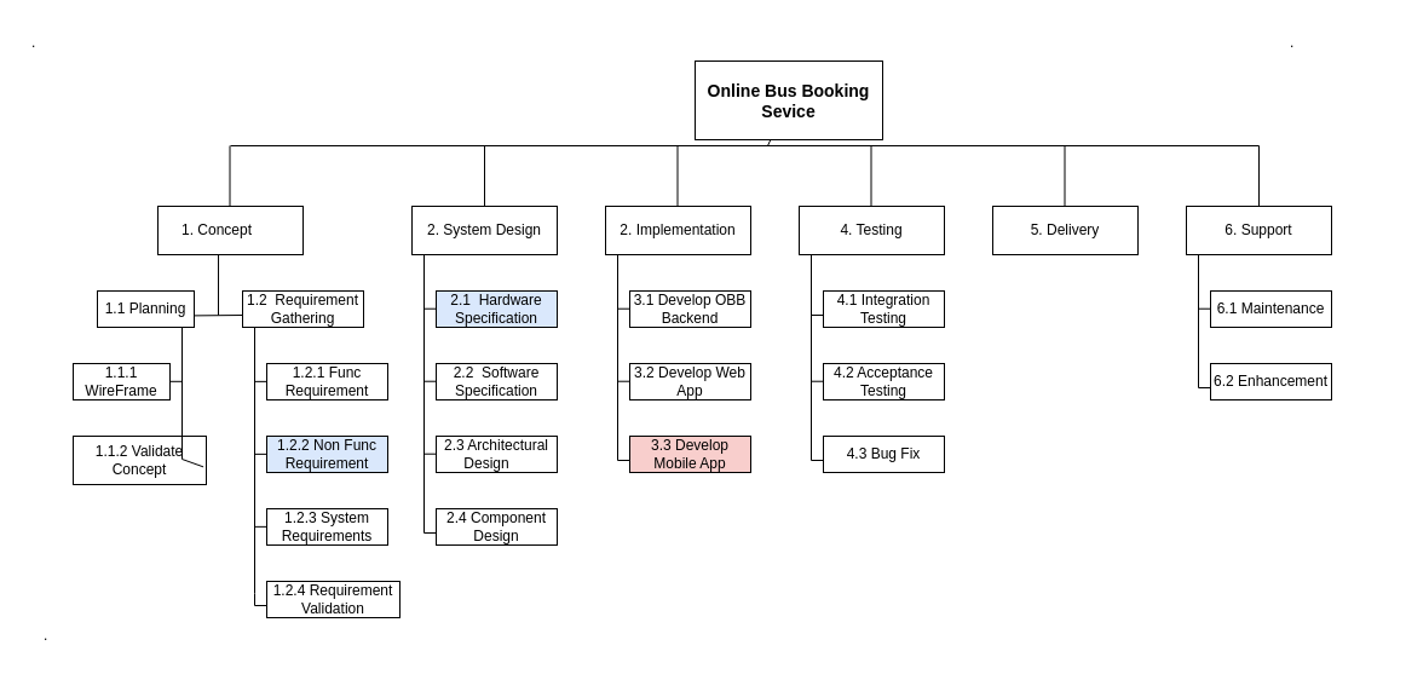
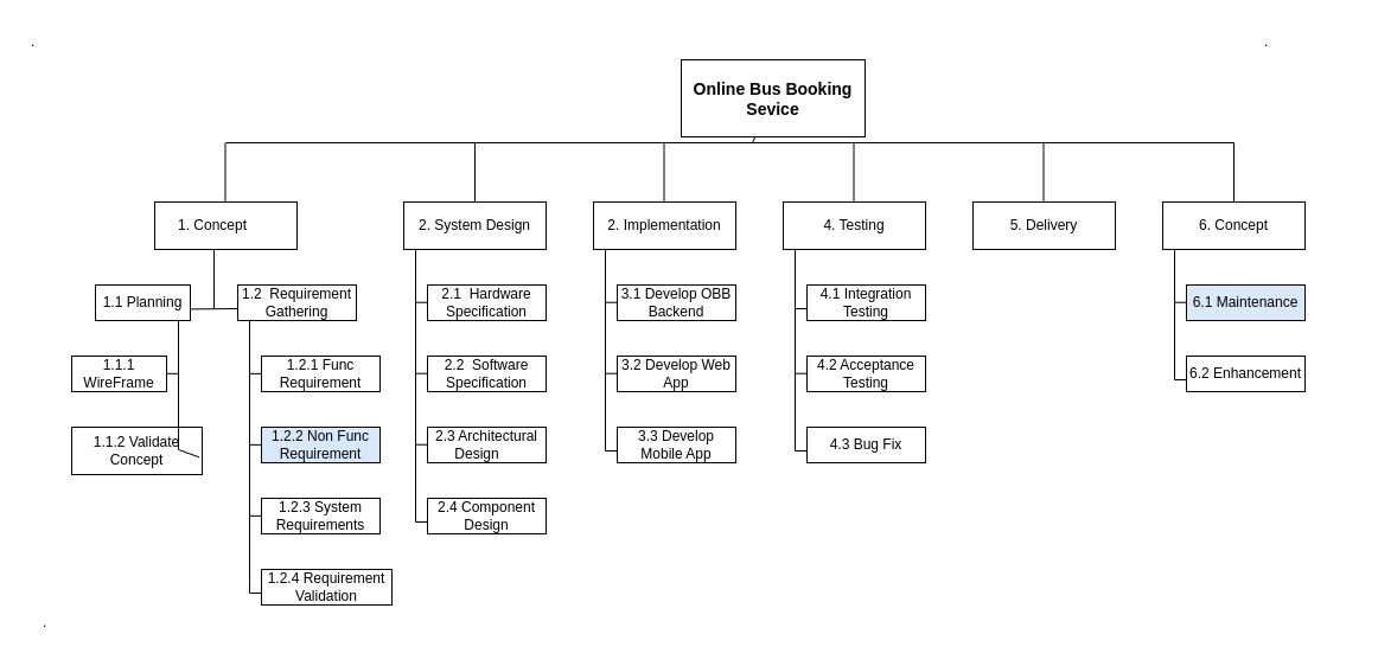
  <mxCell id="0" />
  <mxCell id="1" parent="0" />
  <mxCell id="2" value="&lt;font style=&quot;font-size: 14px;&quot;&gt;&lt;b&gt;Online Bus Booking Sevice&lt;/b&gt;&lt;/font&gt;" style="rounded=0;whiteSpace=wrap;html=1;" vertex="1" parent="1"><mxGeometry x="574" y="50" width="155" height="65" as="geometry" /></mxCell>
  <mxCell id="3" value="2. Implementation" style="rounded=0;whiteSpace=wrap;html=1;" vertex="1" parent="1"><mxGeometry x="500" y="170" width="120" height="40" as="geometry" /></mxCell>
  <mxCell id="4" value="" style="endArrow=none;html=1;rounded=0;" edge="1" parent="1"><mxGeometry width="50" height="50" relative="1" as="geometry"><mxPoint x="190" y="120" as="sourcePoint" /><mxPoint x="1040" y="120" as="targetPoint" /></mxGeometry></mxCell>
  <mxCell id="5" value="" style="endArrow=none;html=1;rounded=0;" edge="1" parent="1" target="2"><mxGeometry width="50" height="50" relative="1" as="geometry"><mxPoint x="634" y="120" as="sourcePoint" /><mxPoint x="660" y="240" as="targetPoint" /></mxGeometry></mxCell>
  <mxCell id="6" value="1. Concept&lt;span style=&quot;white-space: pre;&quot;&gt;&#09;&lt;/span&gt;" style="rounded=0;whiteSpace=wrap;html=1;" vertex="1" parent="1"><mxGeometry x="130" y="170" width="120" height="40" as="geometry" /></mxCell>
  <mxCell id="7" value="2. System Design" style="rounded=0;whiteSpace=wrap;html=1;" vertex="1" parent="1"><mxGeometry x="340" y="170" width="120" height="40" as="geometry" /></mxCell>
  <mxCell id="8" value="4. Testing" style="rounded=0;whiteSpace=wrap;html=1;" vertex="1" parent="1"><mxGeometry x="660" y="170" width="120" height="40" as="geometry" /></mxCell>
  <mxCell id="9" value="5. Delivery" style="rounded=0;whiteSpace=wrap;html=1;" vertex="1" parent="1"><mxGeometry x="820" y="170" width="120" height="40" as="geometry" /></mxCell>
- <mxCell id="10" value="6. Support" style="rounded=0;whiteSpace=wrap;html=1;" vertex="1" parent="1"><mxGeometry x="980" y="170" width="120" height="40" as="geometry" /></mxCell>
+ <mxCell id="10" value="6. Concept" style="rounded=0;whiteSpace=wrap;html=1;" vertex="1" parent="1"><mxGeometry x="980" y="170" width="120" height="40" as="geometry" /></mxCell>
  <mxCell id="11" value="" style="endArrow=none;html=1;rounded=0;" edge="1" parent="1"><mxGeometry width="50" height="50" relative="1" as="geometry"><mxPoint x="189.5" y="170" as="sourcePoint" /><mxPoint x="189.5" y="120" as="targetPoint" /></mxGeometry></mxCell>
  <mxCell id="12" value="1.1 Planning" style="rounded=0;whiteSpace=wrap;html=1;" vertex="1" parent="1"><mxGeometry x="80" y="240" width="80" height="30" as="geometry" /></mxCell>
  <mxCell id="13" value="1.2&amp;nbsp; Requirement Gathering" style="rounded=0;whiteSpace=wrap;html=1;" vertex="1" parent="1"><mxGeometry x="200" y="240" width="100" height="30" as="geometry" /></mxCell>
  <mxCell id="14" value="1.1.1 WireFrame" style="rounded=0;whiteSpace=wrap;html=1;" vertex="1" parent="1"><mxGeometry x="60" y="300" width="80" height="30" as="geometry" /></mxCell>
  <mxCell id="15" value="1.1.2 Validate Concept" style="rounded=0;whiteSpace=wrap;html=1;" vertex="1" parent="1"><mxGeometry x="60" y="360" width="110" height="40" as="geometry" /></mxCell>
  <mxCell id="16" value="1.2.2 Non Func Requirement" style="rounded=0;whiteSpace=wrap;html=1;fillColor=#dae8fc;" vertex="1" parent="1"><mxGeometry y="360" width="100" height="30" as="geometry" x="220" /></mxCell>
  <mxCell id="17" value="1.2.1 Func Requirement" style="rounded=0;whiteSpace=wrap;html=1;" vertex="1" parent="1"><mxGeometry y="300" width="100" height="30" as="geometry" x="220" /></mxCell>
  <mxCell id="18" value="1.2.3 System Requirements" style="rounded=0;whiteSpace=wrap;html=1;" vertex="1" parent="1"><mxGeometry y="420" width="100" height="30" as="geometry" x="220" /></mxCell>
  <mxCell id="19" value="1.2.4 Requirement Validation" style="rounded=0;whiteSpace=wrap;html=1;" vertex="1" parent="1"><mxGeometry y="480" width="110" height="30" as="geometry" x="220" /></mxCell>
- <mxCell id="20" value="2.1&amp;nbsp; Hardware Specification" style="rounded=0;whiteSpace=wrap;html=1;fillColor=#dae8fc;" vertex="1" parent="1"><mxGeometry x="360" y="240" width="100" height="30" as="geometry" /></mxCell>
+ <mxCell id="20" value="2.1&amp;nbsp; Hardware Specification" style="rounded=0;whiteSpace=wrap;html=1;" vertex="1" parent="1"><mxGeometry x="360" y="240" width="100" height="30" as="geometry" /></mxCell>
  <mxCell id="21" value="2.3 Architectural Design&lt;span style=&quot;white-space: pre;&quot;&gt;&#09;&lt;/span&gt;" style="rounded=0;whiteSpace=wrap;html=1;" vertex="1" parent="1"><mxGeometry x="360" y="360" width="100" height="30" as="geometry" /></mxCell>
  <mxCell id="22" value="2.2&amp;nbsp; Software Specification" style="rounded=0;whiteSpace=wrap;html=1;" vertex="1" parent="1"><mxGeometry x="360" y="300" width="100" height="30" as="geometry" /></mxCell>
  <mxCell id="23" value="2.4 Component Design" style="rounded=0;whiteSpace=wrap;html=1;" vertex="1" parent="1"><mxGeometry x="360" y="420" width="100" height="30" as="geometry" /></mxCell>
  <mxCell id="24" value="3.1 Develop OBB Backend" style="rounded=0;whiteSpace=wrap;html=1;" vertex="1" parent="1"><mxGeometry x="520" y="240" width="100" height="30" as="geometry" /></mxCell>
- <mxCell id="25" value="3.3 Develop Mobile App" style="rounded=0;whiteSpace=wrap;html=1;fillColor=#f8cecc;" vertex="1" parent="1"><mxGeometry x="520" y="360" width="100" height="30" as="geometry" /></mxCell>
+ <mxCell id="25" value="3.3 Develop Mobile App" style="rounded=0;whiteSpace=wrap;html=1;" vertex="1" parent="1"><mxGeometry x="520" y="360" width="100" height="30" as="geometry" /></mxCell>
  <mxCell id="26" value="3.2 Develop Web App" style="rounded=0;whiteSpace=wrap;html=1;" vertex="1" parent="1"><mxGeometry x="520" y="300" width="100" height="30" as="geometry" /></mxCell>
  <mxCell id="27" value="4.1 Integration Testing" style="rounded=0;whiteSpace=wrap;html=1;" vertex="1" parent="1"><mxGeometry x="680" y="240" width="100" height="30" as="geometry" /></mxCell>
  <mxCell id="28" value="4.3 Bug Fix" style="rounded=0;whiteSpace=wrap;html=1;" vertex="1" parent="1"><mxGeometry x="680" y="360" width="100" height="30" as="geometry" /></mxCell>
  <mxCell id="29" value="4.2 Acceptance Testing" style="rounded=0;whiteSpace=wrap;html=1;" vertex="1" parent="1"><mxGeometry x="680" y="300" width="100" height="30" as="geometry" /></mxCell>
- <mxCell id="30" value="6.1 Maintenance" style="rounded=0;whiteSpace=wrap;html=1;" vertex="1" parent="1"><mxGeometry x="1000" y="240" width="100" height="30" as="geometry" /></mxCell>
+ <mxCell id="30" value="6.1 Maintenance" style="rounded=0;whiteSpace=wrap;html=1;fillColor=#dae8fc;" vertex="1" parent="1"><mxGeometry x="1000" y="240" width="100" height="30" as="geometry" /></mxCell>
  <mxCell id="31" value="6.2 Enhancement" style="rounded=0;whiteSpace=wrap;html=1;" vertex="1" parent="1"><mxGeometry x="1000" y="300" width="100" height="30" as="geometry" /></mxCell>
  <mxCell id="32" value="" style="endArrow=none;html=1;rounded=0;exitX=0.5;exitY=0;exitDx=0;exitDy=0;" edge="1" parent="1" source="10"><mxGeometry width="50" height="50" relative="1" as="geometry"><mxPoint x="990" y="170" as="sourcePoint" /><mxPoint x="1040" y="120" as="targetPoint" /></mxGeometry></mxCell>
  <mxCell id="33" value="" style="endArrow=none;html=1;rounded=0;exitX=0.5;exitY=0;exitDx=0;exitDy=0;" edge="1" parent="1" source="7"><mxGeometry width="50" height="50" relative="1" as="geometry"><mxPoint x="390" y="170" as="sourcePoint" /><mxPoint x="400" y="120" as="targetPoint" /></mxGeometry></mxCell>
  <mxCell id="34" value="" style="endArrow=none;html=1;rounded=0;exitX=0.5;exitY=0;exitDx=0;exitDy=0;" edge="1" parent="1"><mxGeometry width="50" height="50" relative="1" as="geometry"><mxPoint x="559.5" y="170" as="sourcePoint" /><mxPoint x="559.5" y="120" as="targetPoint" /></mxGeometry></mxCell>
  <mxCell id="35" value="" style="endArrow=none;html=1;rounded=0;exitX=0.5;exitY=0;exitDx=0;exitDy=0;" edge="1" parent="1"><mxGeometry width="50" height="50" relative="1" as="geometry"><mxPoint x="719.5" y="170" as="sourcePoint" /><mxPoint x="719.5" y="120" as="targetPoint" /></mxGeometry></mxCell>
  <mxCell id="36" value="" style="endArrow=none;html=1;rounded=0;exitX=0.5;exitY=0;exitDx=0;exitDy=0;" edge="1" parent="1"><mxGeometry width="50" height="50" relative="1" as="geometry"><mxPoint x="879.5" y="170" as="sourcePoint" /><mxPoint x="879.5" y="120" as="targetPoint" /></mxGeometry></mxCell>
  <mxCell id="37" value="" style="endArrow=none;html=1;rounded=0;entryX=0.417;entryY=1;entryDx=0;entryDy=0;entryPerimeter=0;" edge="1" parent="1" target="6"><mxGeometry width="50" height="50" relative="1" as="geometry"><mxPoint x="180" y="260" as="sourcePoint" /><mxPoint x="190" y="230" as="targetPoint" /></mxGeometry></mxCell>
  <mxCell id="38" value="" style="endArrow=none;html=1;rounded=0;exitX=0.997;exitY=0.68;exitDx=0;exitDy=0;exitPerimeter=0;" edge="1" parent="1" source="12"><mxGeometry width="50" height="50" relative="1" as="geometry"><mxPoint x="150" y="310" as="sourcePoint" /><mxPoint x="200" y="260" as="targetPoint" /></mxGeometry></mxCell>
  <mxCell id="39" value="" style="endArrow=none;html=1;rounded=0;exitX=0.978;exitY=0.634;exitDx=0;exitDy=0;exitPerimeter=0;" edge="1" parent="1" source="15"><mxGeometry width="50" height="50" relative="1" as="geometry"><mxPoint x="150" y="380" as="sourcePoint" /><mxPoint x="150" y="270" as="targetPoint" /><Array as="points"><mxPoint x="150" y="379" /></Array></mxGeometry></mxCell>
  <mxCell id="40" value="" style="endArrow=none;html=1;rounded=0;" edge="1" parent="1"><mxGeometry width="50" height="50" relative="1" as="geometry"><mxPoint x="140" y="314.8" as="sourcePoint" /><mxPoint x="150" y="314.8" as="targetPoint" /><Array as="points"><mxPoint x="150" y="314.8" /></Array></mxGeometry></mxCell>
  <mxCell id="41" value="" style="endArrow=none;html=1;rounded=0;" edge="1" parent="1"><mxGeometry width="50" height="50" relative="1" as="geometry"><mxPoint x="210" y="490" as="sourcePoint" /><mxPoint x="210" y="270" as="targetPoint" /></mxGeometry></mxCell>
  <mxCell id="42" value="" style="endArrow=none;html=1;rounded=0;" edge="1" parent="1"><mxGeometry width="50" height="50" relative="1" as="geometry"><mxPoint x="210" y="314.86" as="sourcePoint" /><mxPoint y="314.86" as="targetPoint" x="220" /><Array as="points"><mxPoint y="314.86" x="220" /></Array></mxGeometry></mxCell>
  <mxCell id="43" value="" style="endArrow=none;html=1;rounded=0;" edge="1" parent="1"><mxGeometry width="50" height="50" relative="1" as="geometry"><mxPoint x="210" y="490" as="sourcePoint" /><mxPoint y="494.86" as="targetPoint" x="220" /><Array as="points"><mxPoint x="210" y="500" /><mxPoint y="500" x="220" /></Array></mxGeometry></mxCell>
  <mxCell id="44" value="" style="endArrow=none;html=1;rounded=0;" edge="1" parent="1"><mxGeometry width="50" height="50" relative="1" as="geometry"><mxPoint x="210" y="434.86" as="sourcePoint" /><mxPoint y="434.86" as="targetPoint" x="220" /><Array as="points"><mxPoint y="434.86" x="220" /></Array></mxGeometry></mxCell>
  <mxCell id="45" value="" style="endArrow=none;html=1;rounded=0;" edge="1" parent="1"><mxGeometry width="50" height="50" relative="1" as="geometry"><mxPoint x="210" y="374.86" as="sourcePoint" /><mxPoint y="374.86" as="targetPoint" x="220" /><Array as="points"><mxPoint y="374.86" x="220" /></Array></mxGeometry></mxCell>
  <mxCell id="46" value="" style="endArrow=none;html=1;rounded=0;" edge="1" parent="1"><mxGeometry width="50" height="50" relative="1" as="geometry"><mxPoint x="350" y="440" as="sourcePoint" /><mxPoint x="350" y="210" as="targetPoint" /></mxGeometry></mxCell>
  <mxCell id="47" value="" style="endArrow=none;html=1;rounded=0;" edge="1" parent="1"><mxGeometry width="50" height="50" relative="1" as="geometry"><mxPoint x="350" y="314.71" as="sourcePoint" /><mxPoint x="360" y="314.71" as="targetPoint" /><Array as="points"><mxPoint x="360" y="314.71" /></Array></mxGeometry></mxCell>
  <mxCell id="48" value="" style="endArrow=none;html=1;rounded=0;" edge="1" parent="1"><mxGeometry width="50" height="50" relative="1" as="geometry"><mxPoint x="350" y="374.71" as="sourcePoint" /><mxPoint x="360" y="374.71" as="targetPoint" /><Array as="points"><mxPoint x="360" y="374.71" /></Array></mxGeometry></mxCell>
  <mxCell id="49" value="" style="endArrow=none;html=1;rounded=0;" edge="1" parent="1"><mxGeometry width="50" height="50" relative="1" as="geometry"><mxPoint x="350" y="440" as="sourcePoint" /><mxPoint x="360" y="440" as="targetPoint" /><Array as="points"><mxPoint x="360" y="440" /></Array></mxGeometry></mxCell>
  <mxCell id="50" value="" style="endArrow=none;html=1;rounded=0;" edge="1" parent="1"><mxGeometry width="50" height="50" relative="1" as="geometry"><mxPoint x="350" y="254.71" as="sourcePoint" /><mxPoint x="360" y="254.71" as="targetPoint" /><Array as="points"><mxPoint x="360" y="254.71" /></Array></mxGeometry></mxCell>
  <mxCell id="51" value="" style="endArrow=none;html=1;rounded=0;" edge="1" parent="1"><mxGeometry width="50" height="50" relative="1" as="geometry"><mxPoint x="510" y="380" as="sourcePoint" /><mxPoint x="510" y="210" as="targetPoint" /></mxGeometry></mxCell>
  <mxCell id="52" value="" style="endArrow=none;html=1;rounded=0;" edge="1" parent="1"><mxGeometry width="50" height="50" relative="1" as="geometry"><mxPoint x="510" y="254.71" as="sourcePoint" /><mxPoint x="520" y="254.71" as="targetPoint" /><Array as="points"><mxPoint x="520" y="254.71" /></Array></mxGeometry></mxCell>
  <mxCell id="53" value="" style="endArrow=none;html=1;rounded=0;" edge="1" parent="1"><mxGeometry width="50" height="50" relative="1" as="geometry"><mxPoint x="510" y="314.71" as="sourcePoint" /><mxPoint x="520" y="314.71" as="targetPoint" /><Array as="points"><mxPoint x="520" y="314.71" /></Array></mxGeometry></mxCell>
  <mxCell id="54" value="" style="endArrow=none;html=1;rounded=0;" edge="1" parent="1"><mxGeometry width="50" height="50" relative="1" as="geometry"><mxPoint x="510" y="380" as="sourcePoint" /><mxPoint x="520" y="380" as="targetPoint" /><Array as="points"><mxPoint x="520" y="380" /></Array></mxGeometry></mxCell>
  <mxCell id="55" value="" style="endArrow=none;html=1;rounded=0;" edge="1" parent="1"><mxGeometry width="50" height="50" relative="1" as="geometry"><mxPoint x="670" y="380" as="sourcePoint" /><mxPoint x="670" y="210" as="targetPoint" /></mxGeometry></mxCell>
  <mxCell id="56" value="" style="endArrow=none;html=1;rounded=0;" edge="1" parent="1"><mxGeometry width="50" height="50" relative="1" as="geometry"><mxPoint x="670" y="260" as="sourcePoint" /><mxPoint x="680" y="260" as="targetPoint" /><Array as="points"><mxPoint x="680" y="260" /></Array></mxGeometry></mxCell>
  <mxCell id="57" value="" style="endArrow=none;html=1;rounded=0;" edge="1" parent="1"><mxGeometry width="50" height="50" relative="1" as="geometry"><mxPoint x="670" y="314.71" as="sourcePoint" /><mxPoint x="680" y="314.71" as="targetPoint" /><Array as="points"><mxPoint x="680" y="314.71" /></Array></mxGeometry></mxCell>
  <mxCell id="58" value="" style="endArrow=none;html=1;rounded=0;" edge="1" parent="1"><mxGeometry width="50" height="50" relative="1" as="geometry"><mxPoint x="670" y="380" as="sourcePoint" /><mxPoint x="680" y="380" as="targetPoint" /><Array as="points"><mxPoint x="680" y="380" /></Array></mxGeometry></mxCell>
  <mxCell id="59" value="" style="endArrow=none;html=1;rounded=0;" edge="1" parent="1"><mxGeometry width="50" height="50" relative="1" as="geometry"><mxPoint x="990" y="320" as="sourcePoint" /><mxPoint x="990" y="210" as="targetPoint" /></mxGeometry></mxCell>
  <mxCell id="60" value="" style="endArrow=none;html=1;rounded=0;" edge="1" parent="1"><mxGeometry width="50" height="50" relative="1" as="geometry"><mxPoint x="680" y="270" as="sourcePoint" /><mxPoint x="690" y="270" as="targetPoint" /><Array as="points"><mxPoint x="690" y="270" /></Array></mxGeometry></mxCell>
  <mxCell id="61" value="" style="endArrow=none;html=1;rounded=0;" edge="1" parent="1"><mxGeometry width="50" height="50" relative="1" as="geometry"><mxPoint x="990" y="254.71" as="sourcePoint" /><mxPoint x="1000" y="254.71" as="targetPoint" /><Array as="points"><mxPoint x="1000" y="254.71" /></Array></mxGeometry></mxCell>
  <mxCell id="62" value="" style="endArrow=none;html=1;rounded=0;" edge="1" parent="1"><mxGeometry width="50" height="50" relative="1" as="geometry"><mxPoint x="990" y="320" as="sourcePoint" /><mxPoint x="1000" y="320" as="targetPoint" /><Array as="points"><mxPoint x="1000" y="320" /></Array></mxGeometry></mxCell>
  <mxCell id="63" value="." style="text;strokeColor=none;fillColor=none;align=left;verticalAlign=middle;spacingLeft=4;spacingRight=4;overflow=hidden;points=[[0,0.5],[1,0.5]];portConstraint=eastwest;rotatable=0;whiteSpace=wrap;html=1;" vertex="1" parent="1"><mxGeometry x="30" y="510" width="80" height="30" as="geometry" /></mxCell>
  <mxCell id="64" value="." style="text;strokeColor=none;fillColor=none;align=left;verticalAlign=middle;spacingLeft=4;spacingRight=4;overflow=hidden;points=[[0,0.5],[1,0.5]];portConstraint=eastwest;rotatable=0;whiteSpace=wrap;html=1;" vertex="1" parent="1"><mxGeometry x="20" y="20" width="80" height="30" as="geometry" /></mxCell>
  <mxCell id="65" value="." style="text;strokeColor=none;fillColor=none;align=left;verticalAlign=middle;spacingLeft=4;spacingRight=4;overflow=hidden;points=[[0,0.5],[1,0.5]];portConstraint=eastwest;rotatable=0;whiteSpace=wrap;html=1;" vertex="1" parent="1"><mxGeometry x="1060" y="20" width="80" height="30" as="geometry" /></mxCell>
